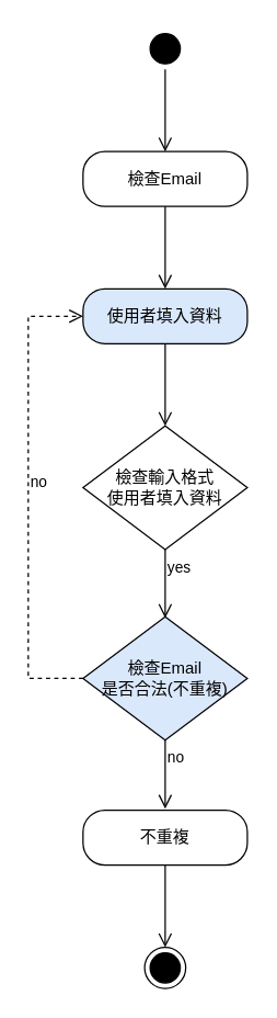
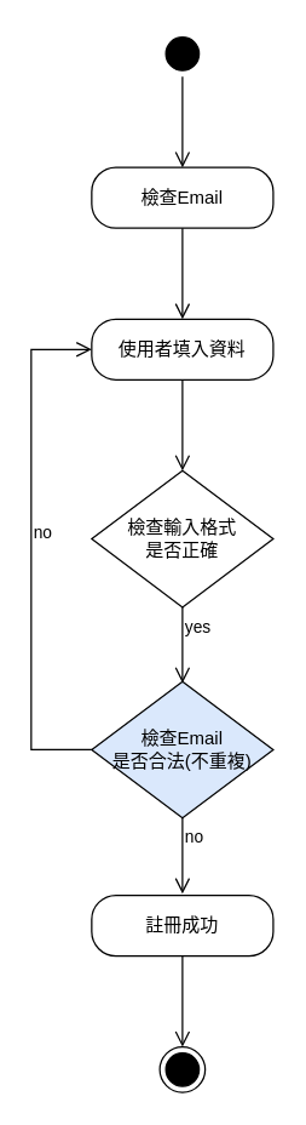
  <mxCell id="0" />
  <mxCell id="1" parent="0" />
  <mxCell id="2" value="檢查Email" style="rounded=1;whiteSpace=wrap;html=1;arcSize=40;fontColor=#000000;fillColor=#FFFFFF;strokeColor=#000000;" vertex="1" parent="1"><mxGeometry x="60" y="110" width="120" height="40" as="geometry" /></mxCell>
  <mxCell id="3" value="" style="edgeStyle=orthogonalEdgeStyle;html=1;verticalAlign=bottom;endArrow=open;endSize=8;strokeColor=#000000;rounded=0;" edge="1" parent="1" source="2"><mxGeometry relative="1" as="geometry"><mxPoint x="120" y="210" as="targetPoint" /></mxGeometry></mxCell>
  <mxCell id="4" value="" style="ellipse;html=1;shape=startState;fillColor=#000000;strokeColor=#000000;" vertex="1" parent="1"><mxGeometry x="105" y="20" width="30" height="30" as="geometry" /></mxCell>
  <mxCell id="5" value="" style="edgeStyle=orthogonalEdgeStyle;html=1;verticalAlign=bottom;endArrow=open;endSize=8;strokeColor=#000000;rounded=0;" edge="1" parent="1" source="4"><mxGeometry relative="1" as="geometry"><mxPoint x="120" y="110" as="targetPoint" /></mxGeometry></mxCell>
- <mxCell id="6" value="使用者填入資料" style="rounded=1;whiteSpace=wrap;html=1;arcSize=40;fontColor=#000000;fillColor=#dae8fc;strokeColor=#000000;" vertex="1" parent="1"><mxGeometry x="60" y="210" width="120" height="40" as="geometry" /></mxCell>
+ <mxCell id="6" value="使用者填入資料" style="rounded=1;whiteSpace=wrap;html=1;arcSize=40;fontColor=#000000;fillColor=#FFFFFF;strokeColor=#000000;" vertex="1" parent="1"><mxGeometry x="60" y="210" width="120" height="40" as="geometry" /></mxCell>
  <mxCell id="7" value="" style="edgeStyle=orthogonalEdgeStyle;html=1;verticalAlign=bottom;endArrow=open;endSize=8;strokeColor=#000000;rounded=0;" edge="1" parent="1" source="6"><mxGeometry relative="1" as="geometry"><mxPoint x="120" y="310" as="targetPoint" /></mxGeometry></mxCell>
- <mxCell id="8" value="檢查輸入格式&lt;div&gt;使用者填入資料&lt;/div&gt;" style="rhombus;whiteSpace=wrap;html=1;fontColor=#000000;fillColor=#FFFFFF;strokeColor=#000000;" vertex="1" parent="1"><mxGeometry x="60" y="310" width="120" height="90" as="geometry" /></mxCell>
+ <mxCell id="8" value="檢查輸入格式&lt;div&gt;是否正確&lt;/div&gt;" style="rhombus;whiteSpace=wrap;html=1;fontColor=#000000;fillColor=#FFFFFF;strokeColor=#000000;" vertex="1" parent="1"><mxGeometry x="60" y="310" width="120" height="90" as="geometry" /></mxCell>
  <mxCell id="9" value="yes" style="edgeStyle=orthogonalEdgeStyle;html=1;align=left;verticalAlign=top;endArrow=open;endSize=8;strokeColor=#000000;rounded=0;" edge="1" parent="1" source="8"><mxGeometry x="-1" relative="1" as="geometry"><mxPoint x="120" y="450" as="targetPoint" /></mxGeometry></mxCell>
  <mxCell id="10" value="檢查Email&lt;div&gt;是否合法(不重複)&lt;/div&gt;" style="rhombus;whiteSpace=wrap;html=1;fontColor=#000000;fillColor=#dae8fc;strokeColor=#000000;" vertex="1" parent="1"><mxGeometry x="60" y="449" width="120" height="90" as="geometry" /></mxCell>
- <mxCell id="11" value="no" style="edgeStyle=orthogonalEdgeStyle;html=1;align=left;verticalAlign=bottom;endArrow=open;endSize=8;strokeColor=#000000;rounded=0;entryX=0;entryY=0.5;entryDx=0;entryDy=0;dashed=1;" edge="1" parent="1" source="10" target="6"><mxGeometry x="0.012" relative="1" as="geometry"><mxPoint x="183" y="370" as="targetPoint" /><Array as="points"><mxPoint x="20" y="494" /><mxPoint x="20" y="230" /></Array><mxPoint as="offset" /></mxGeometry></mxCell>
+ <mxCell id="11" value="no" style="edgeStyle=orthogonalEdgeStyle;html=1;align=left;verticalAlign=bottom;endArrow=open;endSize=8;strokeColor=#000000;rounded=0;entryX=0;entryY=0.5;entryDx=0;entryDy=0;" edge="1" parent="1" source="10" target="6"><mxGeometry x="0.012" relative="1" as="geometry"><mxPoint x="183" y="370" as="targetPoint" /><Array as="points"><mxPoint x="20" y="494" /><mxPoint x="20" y="230" /></Array><mxPoint as="offset" /></mxGeometry></mxCell>
  <mxCell id="12" value="no" style="edgeStyle=orthogonalEdgeStyle;html=1;align=left;verticalAlign=top;endArrow=open;endSize=8;strokeColor=#000000;rounded=0;" edge="1" parent="1" source="10"><mxGeometry x="-1" relative="1" as="geometry"><mxPoint x="120" y="589" as="targetPoint" /></mxGeometry></mxCell>
- <mxCell id="13" value="不重複" style="rounded=1;whiteSpace=wrap;html=1;arcSize=40;fontColor=#000000;fillColor=#FFFFFF;strokeColor=#000000;" vertex="1" parent="1"><mxGeometry x="60" y="590" width="120" height="40" as="geometry" /></mxCell>
+ <mxCell id="13" value="註冊成功" style="rounded=1;whiteSpace=wrap;html=1;arcSize=40;fontColor=#000000;fillColor=#FFFFFF;strokeColor=#000000;" vertex="1" parent="1"><mxGeometry x="60" y="590" width="120" height="40" as="geometry" /></mxCell>
  <mxCell id="14" value="" style="edgeStyle=orthogonalEdgeStyle;html=1;verticalAlign=bottom;endArrow=open;endSize=8;strokeColor=#000000;rounded=0;" edge="1" parent="1" source="13"><mxGeometry relative="1" as="geometry"><mxPoint x="120" y="690" as="targetPoint" /></mxGeometry></mxCell>
  <mxCell id="15" value="" style="ellipse;html=1;shape=endState;fillColor=#000000;strokeColor=#000000;" vertex="1" parent="1"><mxGeometry x="105" y="690" width="30" height="30" as="geometry" /></mxCell>
